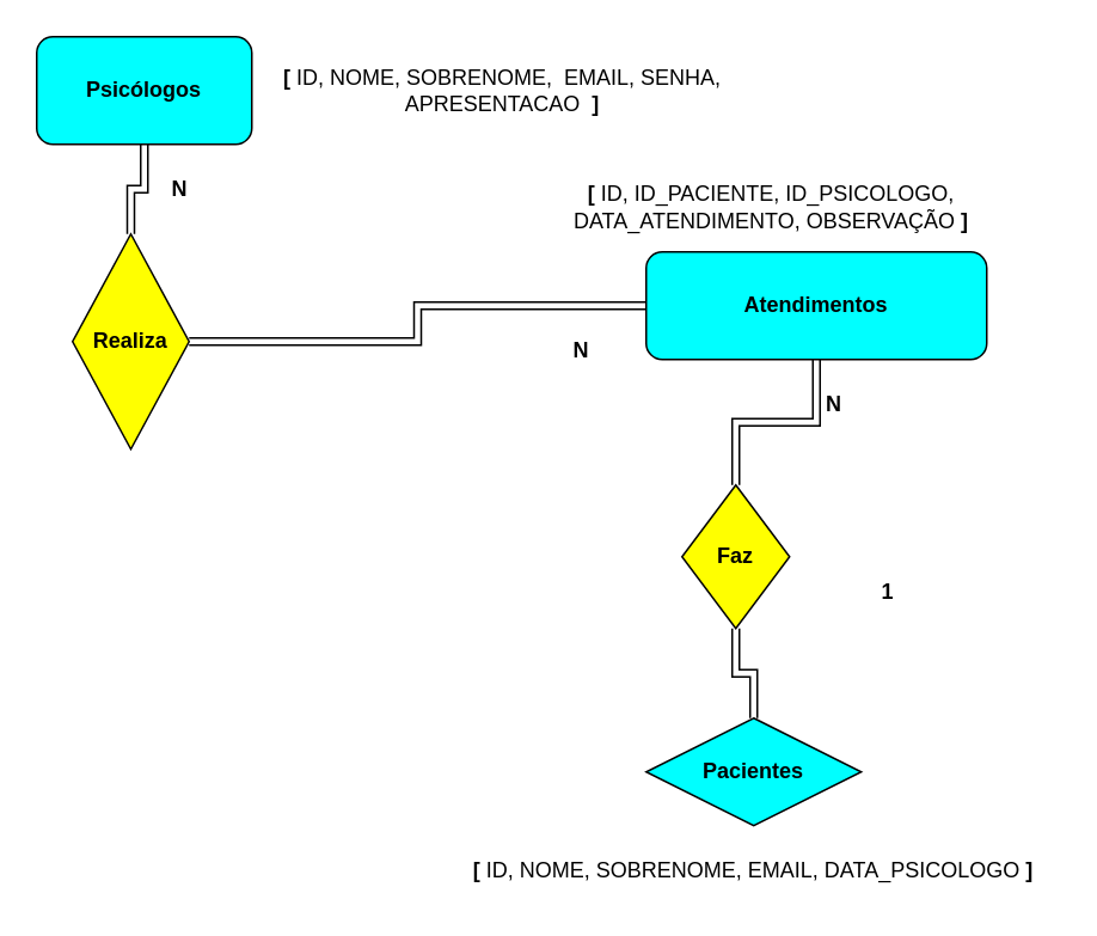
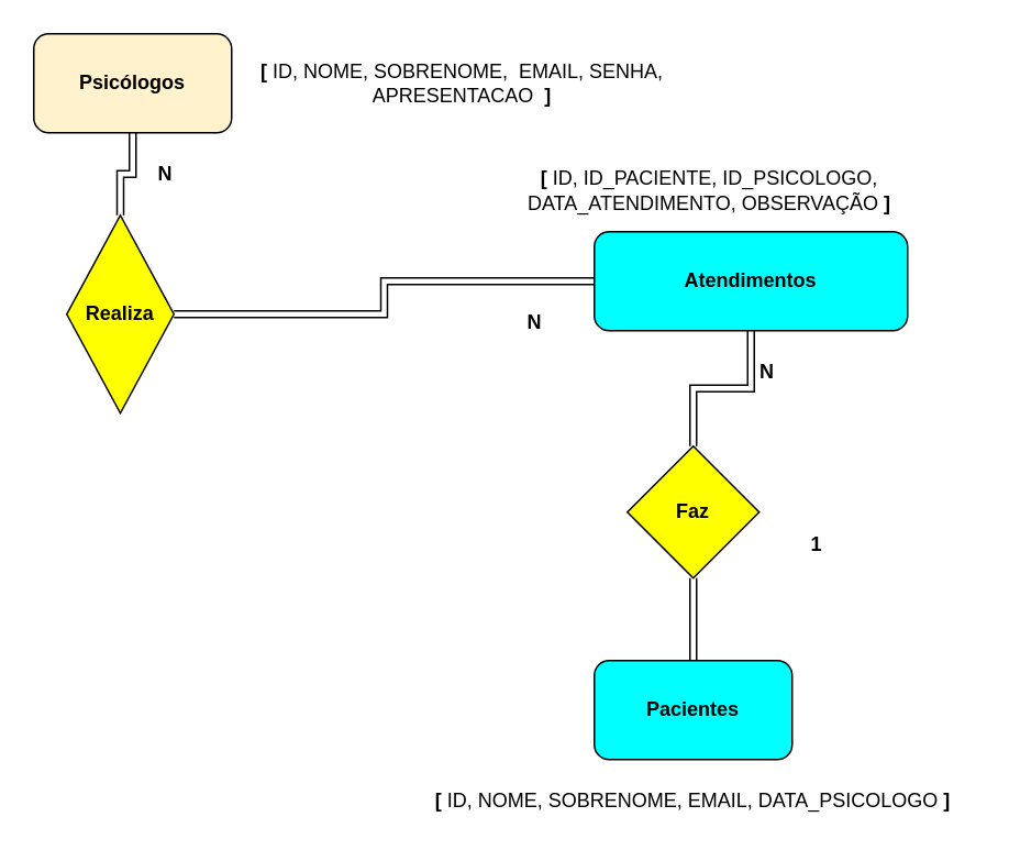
  <mxCell id="0" />
  <mxCell id="1" parent="0" />
  <mxCell id="2" style="edgeStyle=orthogonalEdgeStyle;shape=link;rounded=0;orthogonalLoop=1;jettySize=auto;html=1;entryX=0.5;entryY=1;entryDx=0;entryDy=0;" edge="1" parent="1" source="3" target="16"><mxGeometry relative="1" as="geometry" /></mxCell>
- <mxCell id="3" value="&lt;b&gt;Pacientes&lt;/b&gt;" style="rhombus;whiteSpace=wrap;html=1;fillColor=#00FFFF;strokeColor=#000000;shadow=0;" vertex="1" parent="1"><mxGeometry x="360" y="400" width="120" height="60" as="geometry" /></mxCell>
+ <mxCell id="3" value="&lt;b&gt;Pacientes&lt;/b&gt;" style="rounded=1;whiteSpace=wrap;html=1;fillColor=#00FFFF;strokeColor=#000000;shadow=0;" vertex="1" parent="1"><mxGeometry x="360" y="400" width="120" height="60" as="geometry" /></mxCell>
  <mxCell id="4" style="edgeStyle=orthogonalEdgeStyle;rounded=0;orthogonalLoop=1;jettySize=auto;html=1;shape=link;" edge="1" parent="1" source="5" target="12"><mxGeometry relative="1" as="geometry" /></mxCell>
- <mxCell id="5" value="&lt;b&gt;Psicólogos&lt;/b&gt;" style="rounded=1;whiteSpace=wrap;html=1;fillColor=#00FFFF;" vertex="1" parent="1"><mxGeometry x="20" y="20" width="120" height="60" as="geometry" /></mxCell>
+ <mxCell id="5" value="&lt;b&gt;Psicólogos&lt;/b&gt;" style="rounded=1;whiteSpace=wrap;html=1;fillColor=#fff2cc;" vertex="1" parent="1"><mxGeometry x="20" y="20" width="120" height="60" as="geometry" /></mxCell>
  <mxCell id="6" style="edgeStyle=orthogonalEdgeStyle;shape=link;rounded=0;orthogonalLoop=1;jettySize=auto;html=1;entryX=0.5;entryY=0;entryDx=0;entryDy=0;" edge="1" parent="1" source="7" target="16"><mxGeometry relative="1" as="geometry" /></mxCell>
  <mxCell id="7" value="&lt;b&gt;Atendimentos&lt;/b&gt;" style="rounded=1;whiteSpace=wrap;html=1;fillColor=#00FFFF;" vertex="1" parent="1"><mxGeometry x="360" y="140" width="190" height="60" as="geometry" /></mxCell>
  <mxCell id="8" value="&lt;b&gt;[&lt;/b&gt;&amp;nbsp;ID, NOME, SOBRENOME,&amp;nbsp; EMAIL, SENHA, APRESENTACAO&amp;nbsp; &lt;b&gt;]&lt;/b&gt;" style="text;html=1;strokeColor=none;fillColor=none;align=center;verticalAlign=middle;whiteSpace=wrap;rounded=0;shadow=0;" vertex="1" parent="1"><mxGeometry x="120" y="35" width="320" height="30" as="geometry" /></mxCell>
  <mxCell id="9" value="&lt;b&gt;[&lt;/b&gt;&amp;nbsp;ID, NOME, SOBRENOME, EMAIL, DATA_PSICOLOGO&amp;nbsp;&lt;b&gt;]&lt;/b&gt;" style="text;html=1;strokeColor=none;fillColor=none;align=center;verticalAlign=middle;whiteSpace=wrap;rounded=0;shadow=0;" vertex="1" parent="1"><mxGeometry x="260" y="470" width="320" height="30" as="geometry" /></mxCell>
  <mxCell id="10" value="&lt;b&gt;[&lt;/b&gt;&amp;nbsp;ID, ID_PACIENTE, ID_PSICOLOGO, DATA_ATENDIMENTO, OBSERVAÇÃO&amp;nbsp;&lt;b&gt;]&lt;/b&gt;" style="text;html=1;strokeColor=none;fillColor=none;align=center;verticalAlign=middle;whiteSpace=wrap;rounded=0;shadow=0;" vertex="1" parent="1"><mxGeometry x="270" y="100" width="320" height="30" as="geometry" /></mxCell>
  <mxCell id="11" style="edgeStyle=orthogonalEdgeStyle;rounded=0;orthogonalLoop=1;jettySize=auto;html=1;entryX=0;entryY=0.5;entryDx=0;entryDy=0;shape=link;" edge="1" parent="1" source="12" target="7"><mxGeometry relative="1" as="geometry" /></mxCell>
  <mxCell id="12" value="&lt;b&gt;Realiza&lt;/b&gt;" style="rhombus;whiteSpace=wrap;html=1;shadow=0;strokeColor=#000000;fillColor=#FFFF00;" vertex="1" parent="1"><mxGeometry x="40" y="130" width="65" height="120" as="geometry" /></mxCell>
  <mxCell id="13" value="&lt;b&gt;N&lt;/b&gt;" style="text;html=1;strokeColor=none;fillColor=none;align=center;verticalAlign=middle;whiteSpace=wrap;rounded=0;shadow=0;" vertex="1" parent="1"><mxGeometry x="90" y="90" width="20" height="30" as="geometry" /></mxCell>
  <mxCell id="14" value="&lt;b&gt;N&lt;/b&gt;" style="text;html=1;strokeColor=none;fillColor=none;align=center;verticalAlign=middle;whiteSpace=wrap;rounded=0;shadow=0;" vertex="1" parent="1"><mxGeometry x="309" y="180" width="30" height="30" as="geometry" /></mxCell>
  <mxCell id="15" value="&lt;b&gt;1&lt;/b&gt;" style="text;html=1;strokeColor=none;fillColor=none;align=center;verticalAlign=middle;whiteSpace=wrap;rounded=0;shadow=0;" vertex="1" parent="1"><mxGeometry x="480" y="315" width="30" height="30" as="geometry" /></mxCell>
- <mxCell id="16" value="&lt;b&gt;Faz&lt;/b&gt;" style="rhombus;whiteSpace=wrap;html=1;shadow=0;strokeColor=#000000;fillColor=#FFFF00;" vertex="1" parent="1"><mxGeometry x="380" y="270" width="60" height="80" as="geometry" /></mxCell>
+ <mxCell id="16" value="&lt;b&gt;Faz&lt;/b&gt;" style="rhombus;whiteSpace=wrap;html=1;shadow=0;strokeColor=#000000;fillColor=#FFFF00;" vertex="1" parent="1"><mxGeometry x="380" y="270" width="80" height="80" as="geometry" /></mxCell>
  <mxCell id="17" value="&lt;b&gt;N&lt;/b&gt;" style="text;html=1;strokeColor=none;fillColor=none;align=center;verticalAlign=middle;whiteSpace=wrap;rounded=0;shadow=0;" vertex="1" parent="1"><mxGeometry x="450" y="210" width="30" height="30" as="geometry" /></mxCell>
